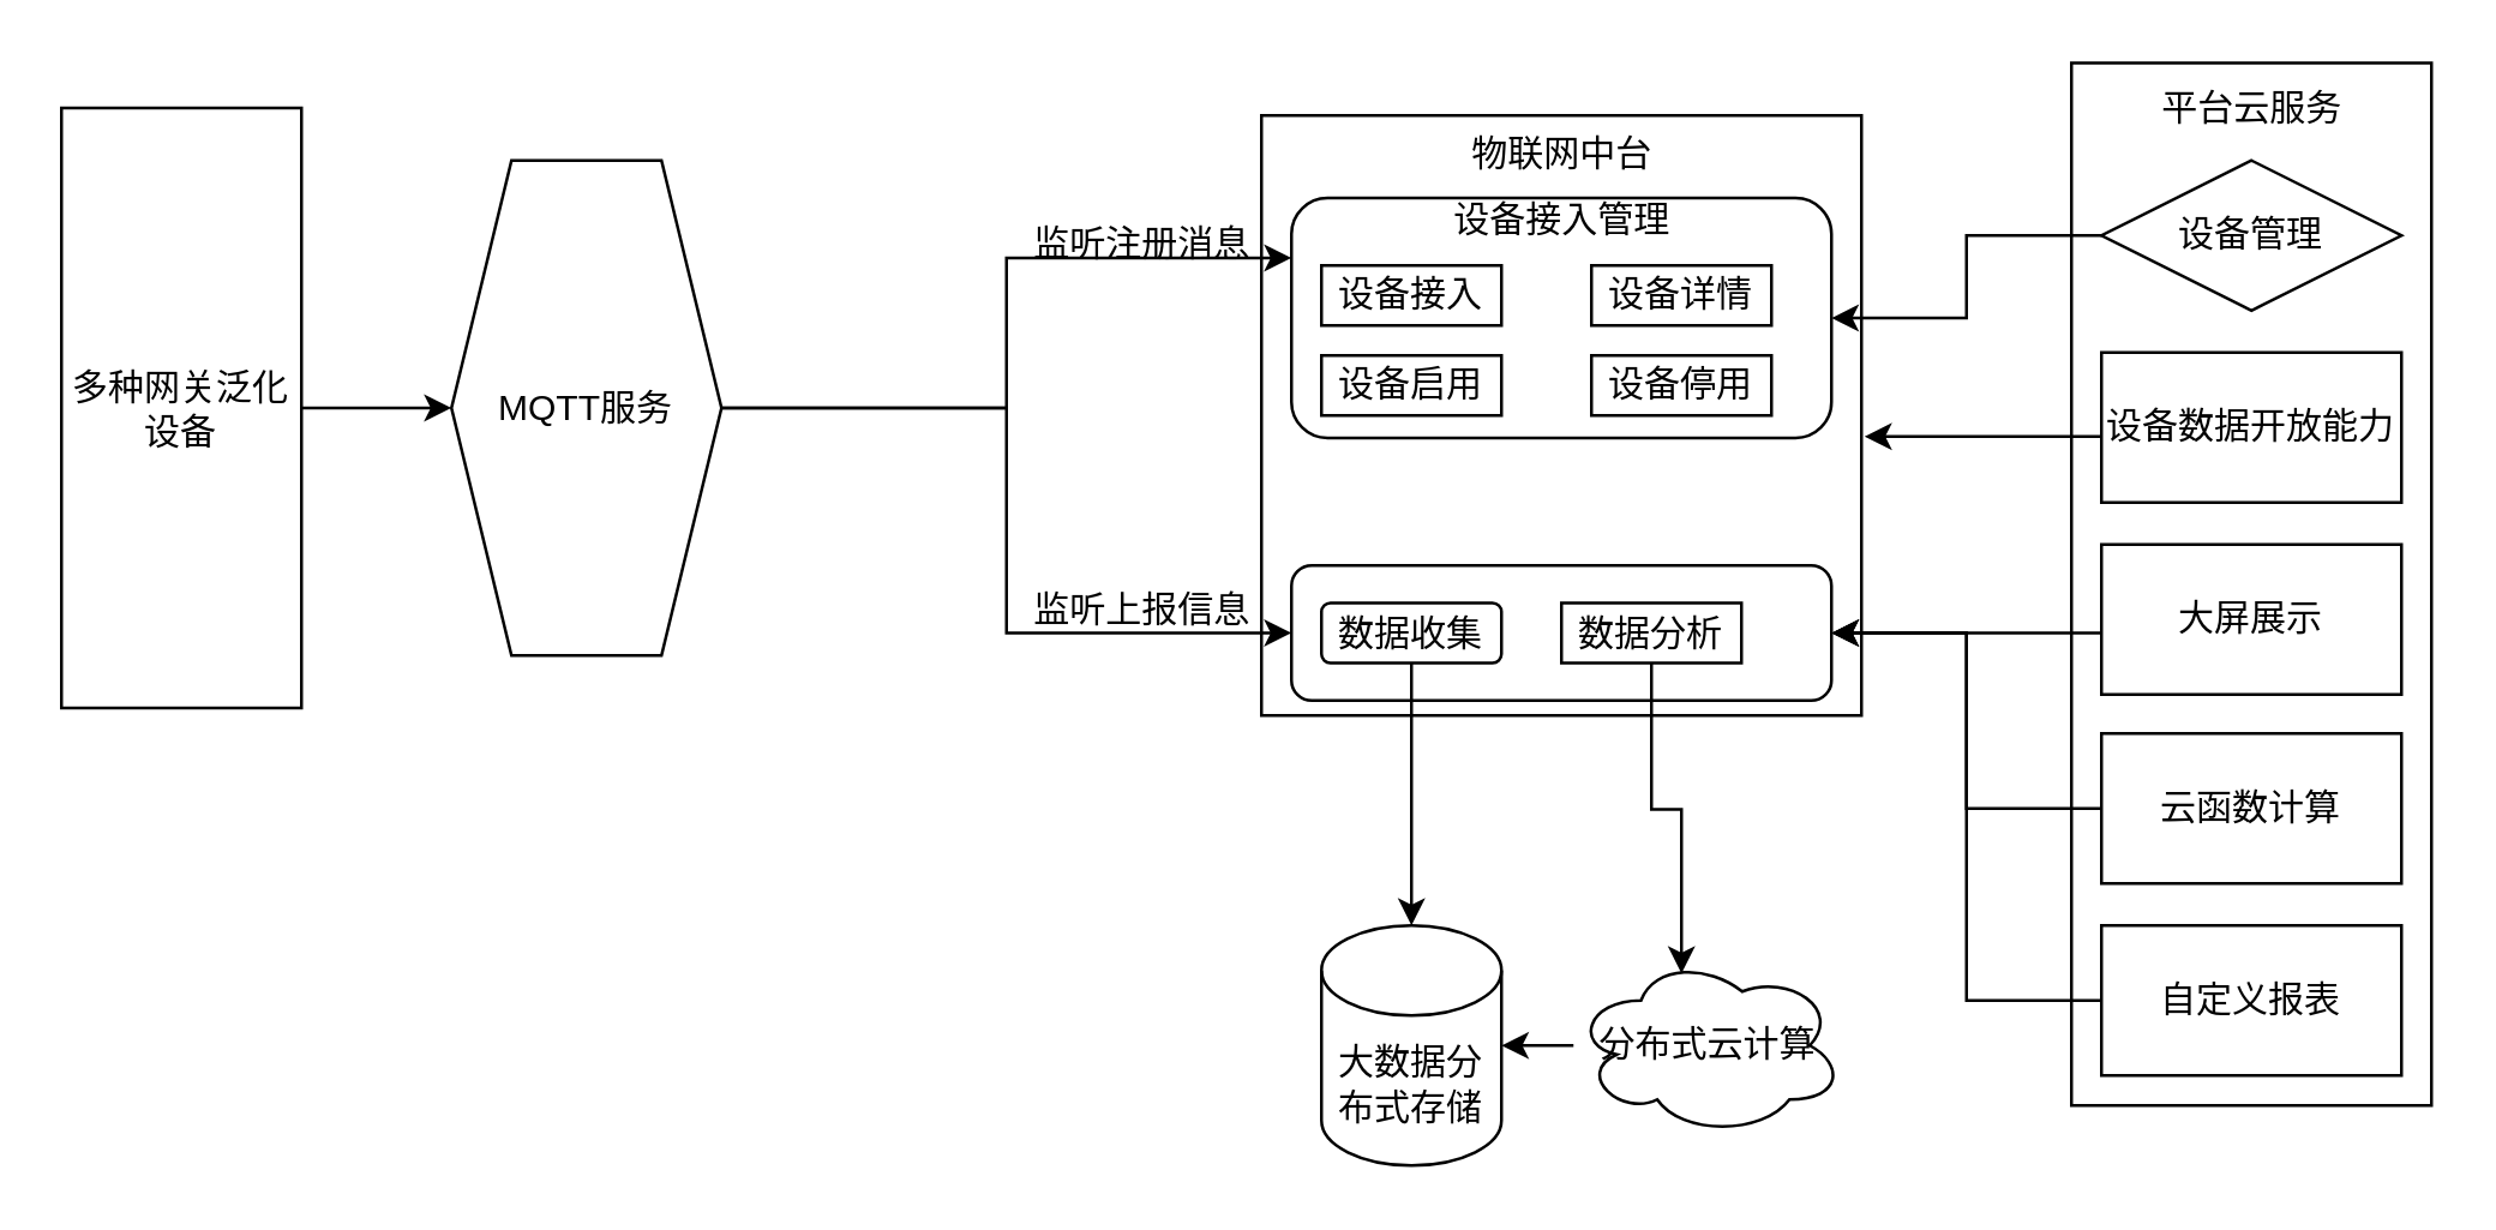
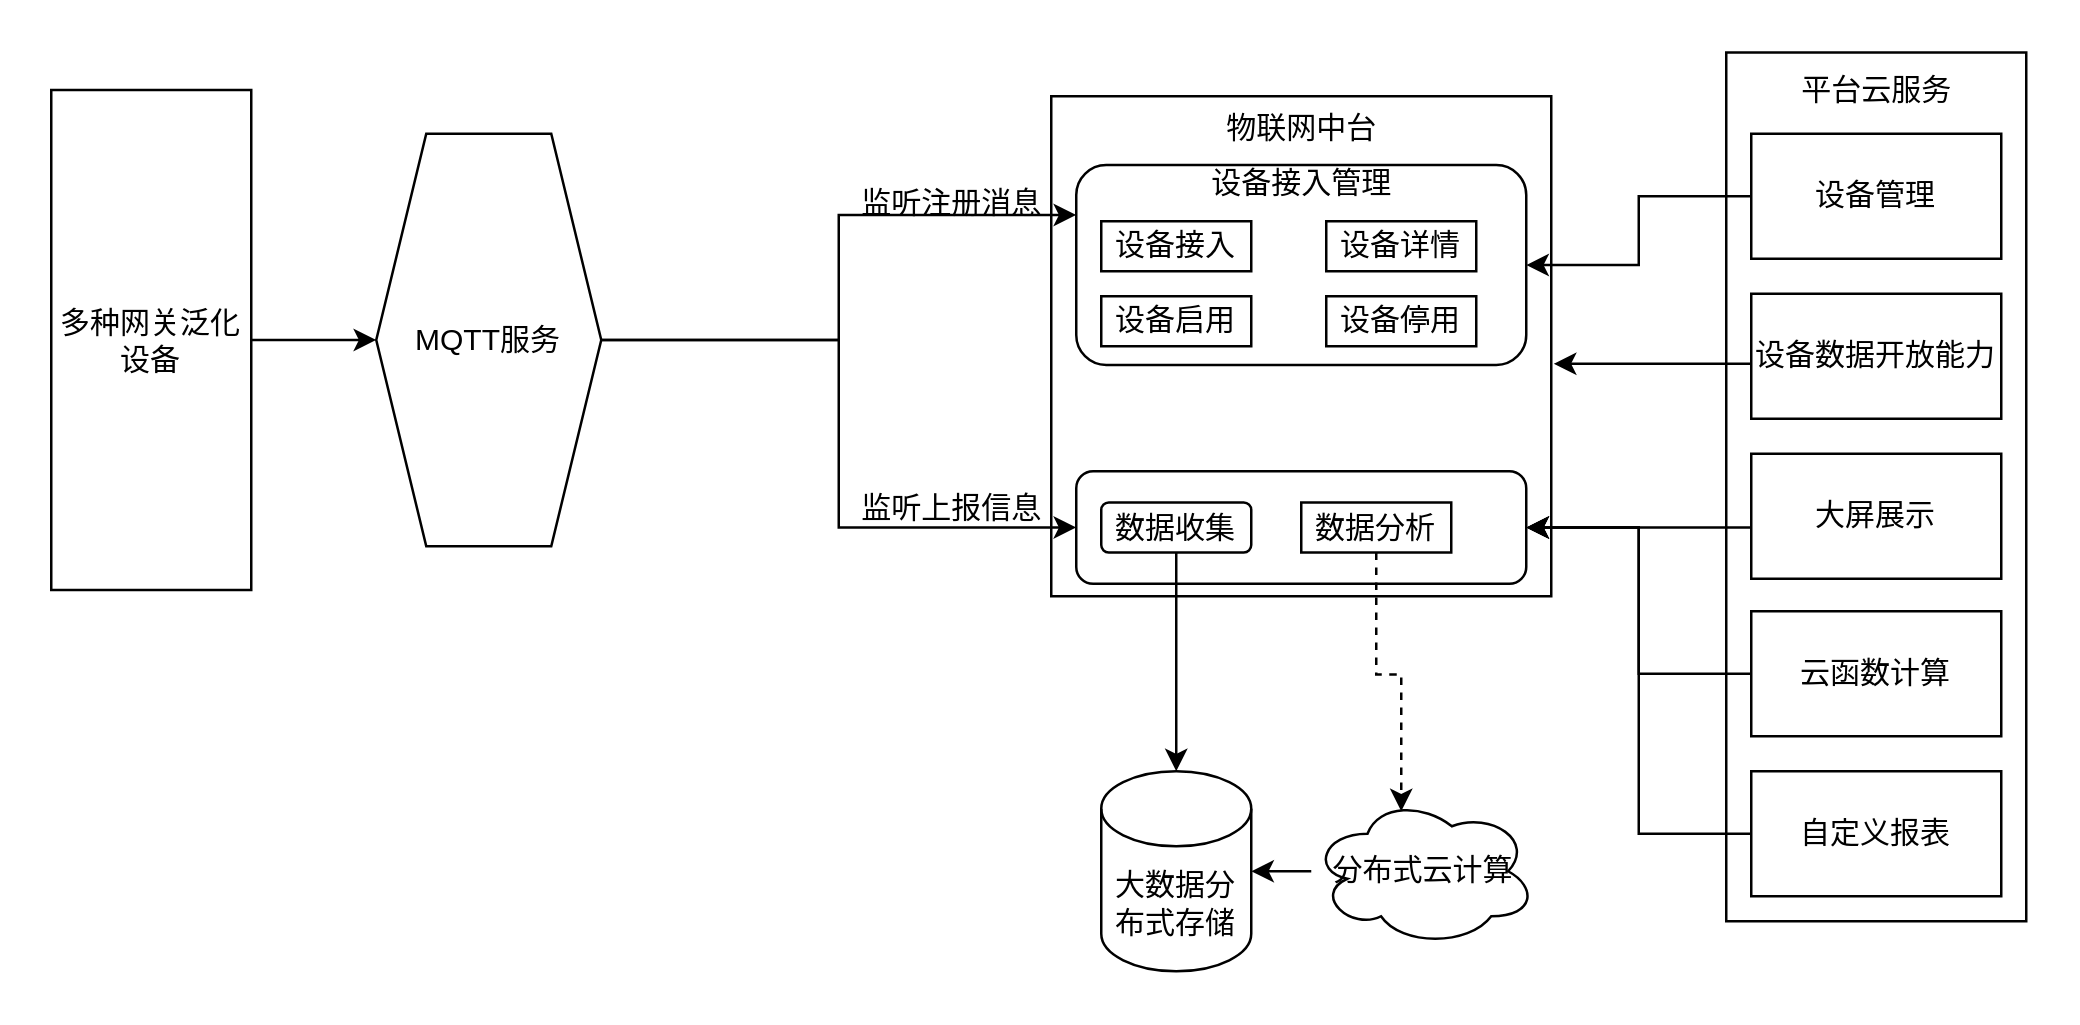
  <mxCell id="0" />
  <mxCell id="1" parent="0" />
  <mxCell id="2" value="" style="edgeStyle=orthogonalEdgeStyle;rounded=0;orthogonalLoop=1;jettySize=auto;html=1;" edge="1" parent="1" source="3" target="8"><mxGeometry relative="1" as="geometry" /></mxCell>
  <mxCell id="3" value="多种网关泛化设备" style="rounded=0;whiteSpace=wrap;html=1;" vertex="1" parent="1"><mxGeometry x="20" y="35.5" width="80" height="200" as="geometry" /></mxCell>
  <mxCell id="4" value="" style="rounded=0;whiteSpace=wrap;html=1;" vertex="1" parent="1"><mxGeometry x="420" y="38" width="200" height="200" as="geometry" /></mxCell>
  <mxCell id="5" value="物联网中台" style="text;html=1;align=center;verticalAlign=middle;resizable=0;points=[];autosize=1;strokeColor=none;fillColor=none;" vertex="1" parent="1"><mxGeometry x="480" y="35.5" width="80" height="30" as="geometry" /></mxCell>
  <mxCell id="6" style="edgeStyle=orthogonalEdgeStyle;rounded=0;orthogonalLoop=1;jettySize=auto;html=1;entryX=0;entryY=0.25;entryDx=0;entryDy=0;" edge="1" parent="1" source="8" target="9"><mxGeometry relative="1" as="geometry" /></mxCell>
  <mxCell id="7" style="edgeStyle=orthogonalEdgeStyle;rounded=0;orthogonalLoop=1;jettySize=auto;html=1;entryX=0;entryY=0.5;entryDx=0;entryDy=0;" edge="1" parent="1" source="8" target="17"><mxGeometry relative="1" as="geometry" /></mxCell>
  <mxCell id="8" value="MQTT服务" style="shape=hexagon;perimeter=hexagonPerimeter2;whiteSpace=wrap;html=1;fixedSize=1;" vertex="1" parent="1"><mxGeometry x="150" y="53" width="90" height="165" as="geometry" /></mxCell>
  <mxCell id="9" value="" style="rounded=1;whiteSpace=wrap;html=1;" vertex="1" parent="1"><mxGeometry x="430" y="65.5" width="180" height="80" as="geometry" /></mxCell>
  <mxCell id="10" value="设备接入管理" style="text;html=1;align=center;verticalAlign=middle;resizable=0;points=[];autosize=1;strokeColor=none;fillColor=none;" vertex="1" parent="1"><mxGeometry x="470" y="58" width="100" height="30" as="geometry" /></mxCell>
  <mxCell id="11" value="" style="group" vertex="1" connectable="0" parent="1"><mxGeometry x="440" y="88" width="170" height="65" as="geometry" /></mxCell>
  <mxCell id="12" value="设备接入" style="rounded=0;whiteSpace=wrap;html=1;" vertex="1" parent="11"><mxGeometry width="60" height="20" as="geometry" /></mxCell>
  <mxCell id="13" value="设备详情" style="rounded=0;whiteSpace=wrap;html=1;" vertex="1" parent="11"><mxGeometry x="90" width="60" height="20" as="geometry" /></mxCell>
  <mxCell id="14" value="设备启用" style="rounded=0;whiteSpace=wrap;html=1;" vertex="1" parent="11"><mxGeometry y="30" width="60" height="20" as="geometry" /></mxCell>
  <mxCell id="15" value="设备停用" style="rounded=0;whiteSpace=wrap;html=1;" vertex="1" parent="11"><mxGeometry x="90" y="30" width="60" height="20" as="geometry" /></mxCell>
  <mxCell id="16" value="监听注册消息" style="text;html=1;align=center;verticalAlign=middle;resizable=0;points=[];autosize=1;strokeColor=none;fillColor=none;" vertex="1" parent="1"><mxGeometry x="330" y="65.5" width="100" height="30" as="geometry" /></mxCell>
  <mxCell id="17" value="" style="rounded=1;whiteSpace=wrap;html=1;" vertex="1" parent="1"><mxGeometry x="430" y="188" width="180" height="45" as="geometry" /></mxCell>
  <mxCell id="18" style="edgeStyle=orthogonalEdgeStyle;rounded=0;orthogonalLoop=1;jettySize=auto;html=1;" edge="1" parent="1" source="19" target="22"><mxGeometry relative="1" as="geometry" /></mxCell>
  <mxCell id="19" value="数据收集" style="whiteSpace=wrap;html=1;rounded=1;" vertex="1" parent="1"><mxGeometry x="440" y="200.5" width="60" height="20" as="geometry" /></mxCell>
  <mxCell id="20" value="数据分析" style="rounded=0;whiteSpace=wrap;html=1;" vertex="1" parent="1"><mxGeometry x="520" y="200.5" width="60" height="20" as="geometry" /></mxCell>
  <mxCell id="21" value="监听上报信息" style="text;html=1;align=center;verticalAlign=middle;resizable=0;points=[];autosize=1;strokeColor=none;fillColor=none;" vertex="1" parent="1"><mxGeometry x="330" y="188" width="100" height="30" as="geometry" /></mxCell>
  <mxCell id="22" value="大数据分布式存储" style="shape=cylinder3;whiteSpace=wrap;html=1;boundedLbl=1;backgroundOutline=1;size=15;" vertex="1" parent="1"><mxGeometry x="440" y="308" width="60" height="80" as="geometry" /></mxCell>
  <mxCell id="23" value="分布式云计算" style="ellipse;shape=cloud;whiteSpace=wrap;html=1;" vertex="1" parent="1"><mxGeometry x="524" y="318" width="90" height="60" as="geometry" /></mxCell>
- <mxCell id="24" style="edgeStyle=orthogonalEdgeStyle;rounded=0;orthogonalLoop=1;jettySize=auto;html=1;entryX=0.4;entryY=0.1;entryDx=0;entryDy=0;entryPerimeter=0;" edge="1" parent="1" source="20" target="23"><mxGeometry relative="1" as="geometry" /></mxCell>
+ <mxCell id="24" style="edgeStyle=orthogonalEdgeStyle;rounded=0;orthogonalLoop=1;jettySize=auto;html=1;entryX=0.4;entryY=0.1;entryDx=0;entryDy=0;entryPerimeter=0;dashed=1;" edge="1" parent="1" source="20" target="23"><mxGeometry relative="1" as="geometry" /></mxCell>
  <mxCell id="25" style="edgeStyle=orthogonalEdgeStyle;rounded=0;orthogonalLoop=1;jettySize=auto;html=1;entryX=1;entryY=0.5;entryDx=0;entryDy=0;entryPerimeter=0;" edge="1" parent="1" source="23" target="22"><mxGeometry relative="1" as="geometry" /></mxCell>
  <mxCell id="26" value="" style="rounded=0;whiteSpace=wrap;html=1;" vertex="1" parent="1"><mxGeometry x="690" y="20.5" width="120" height="347.5" as="geometry" /></mxCell>
  <mxCell id="27" value="平台云服务" style="text;html=1;align=center;verticalAlign=middle;resizable=0;points=[];autosize=1;strokeColor=none;fillColor=none;" vertex="1" parent="1"><mxGeometry x="710" y="20.5" width="80" height="30" as="geometry" /></mxCell>
  <mxCell id="28" style="edgeStyle=orthogonalEdgeStyle;rounded=0;orthogonalLoop=1;jettySize=auto;html=1;entryX=1;entryY=0.5;entryDx=0;entryDy=0;" edge="1" parent="1" source="29" target="17"><mxGeometry relative="1" as="geometry"><Array as="points"><mxPoint x="655" y="211" /></Array></mxGeometry></mxCell>
  <mxCell id="29" value="大屏展示" style="rounded=0;whiteSpace=wrap;html=1;" vertex="1" parent="1"><mxGeometry x="700" y="181" width="100" height="50" as="geometry" /></mxCell>
  <mxCell id="30" style="edgeStyle=orthogonalEdgeStyle;rounded=0;orthogonalLoop=1;jettySize=auto;html=1;" edge="1" parent="1" source="31" target="9"><mxGeometry relative="1" as="geometry" /></mxCell>
- <mxCell id="31" value="设备管理" style="rhombus;whiteSpace=wrap;html=1;" vertex="1" parent="1"><mxGeometry x="700" y="53" width="100" height="50" as="geometry" /></mxCell>
+ <mxCell id="31" value="设备管理" style="rounded=0;whiteSpace=wrap;html=1;" vertex="1" parent="1"><mxGeometry x="700" y="53" width="100" height="50" as="geometry" /></mxCell>
  <mxCell id="32" style="edgeStyle=orthogonalEdgeStyle;rounded=0;orthogonalLoop=1;jettySize=auto;html=1;entryX=1;entryY=0.5;entryDx=0;entryDy=0;" edge="1" parent="1" source="33" target="17"><mxGeometry relative="1" as="geometry" /></mxCell>
  <mxCell id="33" value="云函数计算" style="rounded=0;whiteSpace=wrap;html=1;" vertex="1" parent="1"><mxGeometry x="700" y="244" width="100" height="50" as="geometry" /></mxCell>
  <mxCell id="34" style="edgeStyle=orthogonalEdgeStyle;rounded=0;orthogonalLoop=1;jettySize=auto;html=1;entryX=1;entryY=0.5;entryDx=0;entryDy=0;" edge="1" parent="1" source="35" target="17"><mxGeometry relative="1" as="geometry" /></mxCell>
  <mxCell id="35" value="自定义报表" style="rounded=0;whiteSpace=wrap;html=1;" vertex="1" parent="1"><mxGeometry x="700" y="308" width="100" height="50" as="geometry" /></mxCell>
  <mxCell id="36" value="设备数据开放能力" style="rounded=0;whiteSpace=wrap;html=1;" vertex="1" parent="1"><mxGeometry x="700" y="117" width="100" height="50" as="geometry" /></mxCell>
  <mxCell id="37" style="edgeStyle=orthogonalEdgeStyle;rounded=0;orthogonalLoop=1;jettySize=auto;html=1;entryX=1.005;entryY=0.535;entryDx=0;entryDy=0;entryPerimeter=0;" edge="1" parent="1" source="36" target="4"><mxGeometry relative="1" as="geometry"><Array as="points"><mxPoint x="680" y="145" /><mxPoint x="680" y="145" /></Array></mxGeometry></mxCell>
